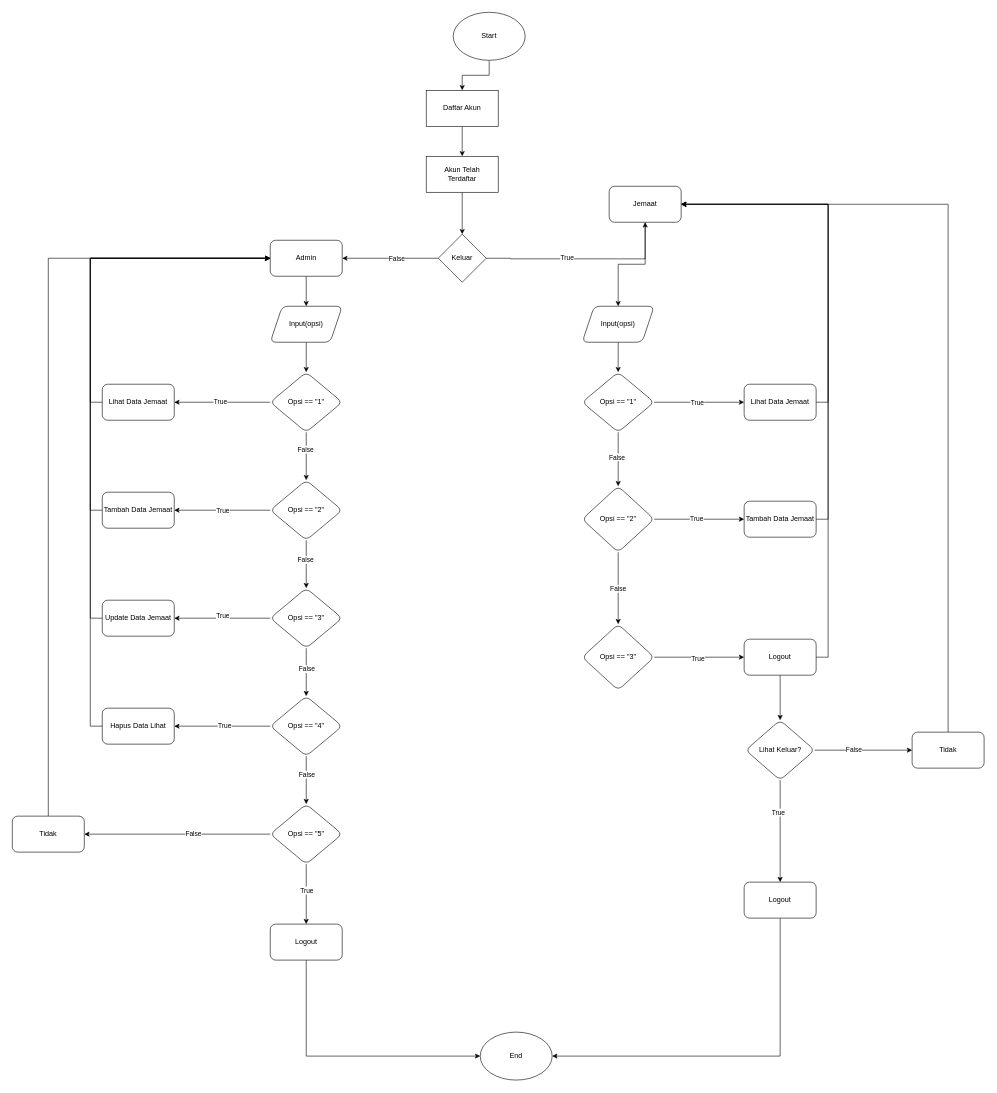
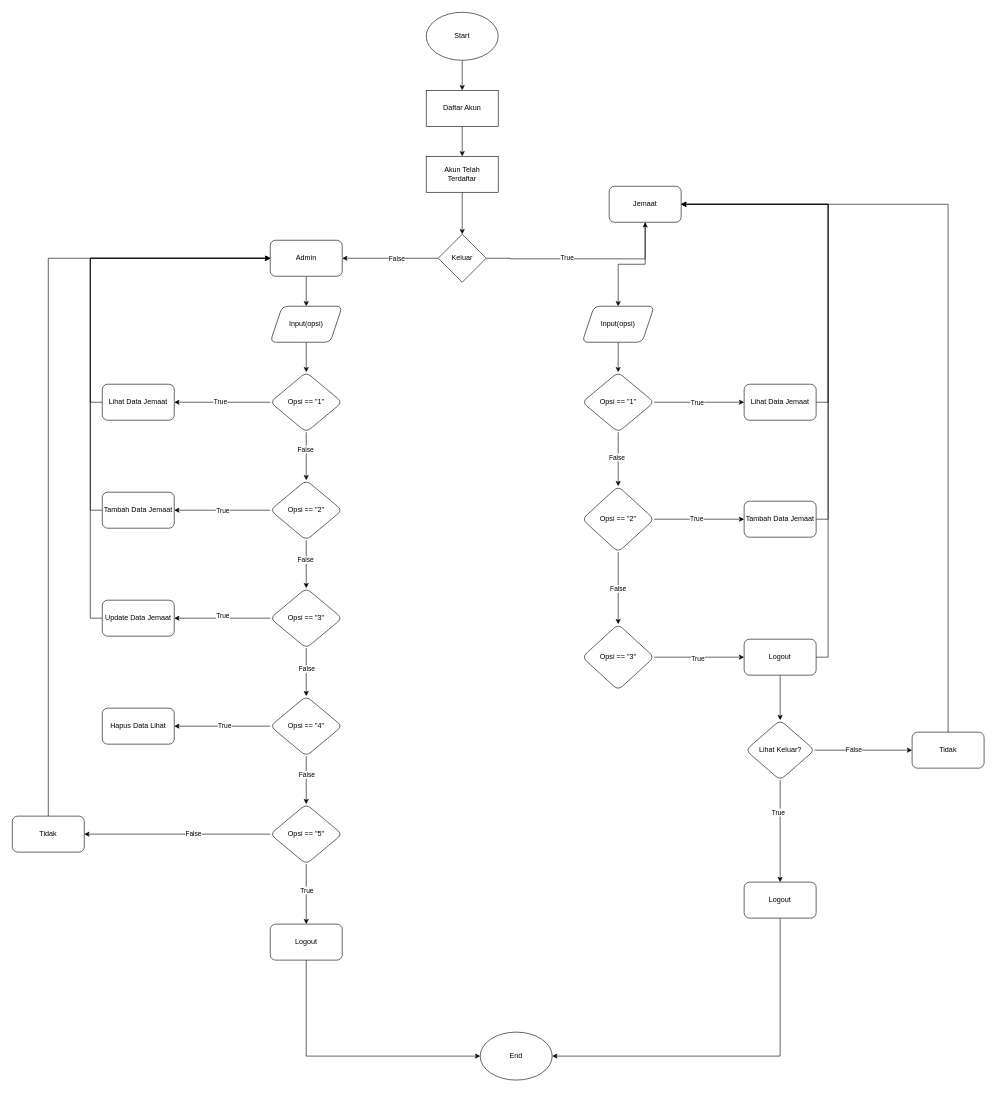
  <mxCell id="0" />
  <mxCell id="1" parent="0" />
  <mxCell id="2" value="" style="edgeStyle=orthogonalEdgeStyle;rounded=0;orthogonalLoop=1;jettySize=auto;html=1;" edge="1" parent="1" source="3" target="5"><mxGeometry relative="1" as="geometry" /></mxCell>
- <mxCell id="3" value="Start" style="ellipse;whiteSpace=wrap;html=1;" parent="1" vertex="1"><mxGeometry x="755" y="20" width="120" height="80" as="geometry" /></mxCell>
+ <mxCell id="3" value="Start" style="ellipse;whiteSpace=wrap;html=1;" parent="1" vertex="1"><mxGeometry x="710" width="120" height="80" as="geometry" y="20" /></mxCell>
  <mxCell id="4" value="" style="edgeStyle=orthogonalEdgeStyle;rounded=0;orthogonalLoop=1;jettySize=auto;html=1;" edge="1" parent="1" source="5" target="7"><mxGeometry relative="1" as="geometry" /></mxCell>
  <mxCell id="5" value="Daftar Akun" style="whiteSpace=wrap;html=1;" vertex="1" parent="1"><mxGeometry x="710" y="150" width="120" height="60" as="geometry" /></mxCell>
  <mxCell id="6" value="" style="edgeStyle=orthogonalEdgeStyle;rounded=0;orthogonalLoop=1;jettySize=auto;html=1;" edge="1" parent="1" source="7" target="12"><mxGeometry relative="1" as="geometry" /></mxCell>
  <mxCell id="7" value="Akun Telah&lt;div&gt;Terdaftar&lt;/div&gt;" style="whiteSpace=wrap;html=1;" vertex="1" parent="1"><mxGeometry x="710" y="260" width="120" height="60" as="geometry" /></mxCell>
  <mxCell id="8" value="" style="edgeStyle=orthogonalEdgeStyle;rounded=0;orthogonalLoop=1;jettySize=auto;html=1;" edge="1" parent="1" source="12" target="16"><mxGeometry relative="1" as="geometry"><mxPoint x="989.984" y="430.048" as="targetPoint" /><Array as="points"><mxPoint x="850" y="430" /><mxPoint x="890" y="431" /></Array></mxGeometry></mxCell>
  <mxCell id="9" value="True" style="edgeLabel;html=1;align=center;verticalAlign=middle;resizable=0;points=[];" vertex="1" connectable="0" parent="8"><mxGeometry x="-0.172" y="2" relative="1" as="geometry"><mxPoint as="offset" /></mxGeometry></mxCell>
  <mxCell id="10" value="" style="edgeStyle=orthogonalEdgeStyle;rounded=0;orthogonalLoop=1;jettySize=auto;html=1;" edge="1" parent="1" source="12" target="14"><mxGeometry relative="1" as="geometry"><mxPoint x="570" y="430" as="targetPoint" /></mxGeometry></mxCell>
  <mxCell id="11" value="False" style="edgeLabel;html=1;align=center;verticalAlign=middle;resizable=0;points=[];" vertex="1" connectable="0" parent="10"><mxGeometry x="-0.129" y="4" relative="1" as="geometry"><mxPoint y="-4" as="offset" /></mxGeometry></mxCell>
  <mxCell id="12" value="Keluar" style="rhombus;whiteSpace=wrap;html=1;" vertex="1" parent="1"><mxGeometry x="730" y="390" width="80" height="80" as="geometry" /></mxCell>
  <mxCell id="13" value="" style="edgeStyle=orthogonalEdgeStyle;rounded=0;orthogonalLoop=1;jettySize=auto;html=1;" edge="1" parent="1" source="14" target="18"><mxGeometry relative="1" as="geometry" /></mxCell>
  <mxCell id="14" value="Admin" style="rounded=1;whiteSpace=wrap;html=1;" vertex="1" parent="1"><mxGeometry x="450" y="400" width="120" height="60" as="geometry" /></mxCell>
  <mxCell id="15" value="" style="edgeStyle=orthogonalEdgeStyle;rounded=0;orthogonalLoop=1;jettySize=auto;html=1;" edge="1" parent="1" source="16" target="20"><mxGeometry relative="1" as="geometry" /></mxCell>
  <mxCell id="16" value="Jemaat" style="rounded=1;whiteSpace=wrap;html=1;" vertex="1" parent="1"><mxGeometry x="1015.004" y="309.998" width="120" height="60" as="geometry" /></mxCell>
  <mxCell id="17" style="edgeStyle=orthogonalEdgeStyle;rounded=0;orthogonalLoop=1;jettySize=auto;html=1;exitX=0.5;exitY=1;exitDx=0;exitDy=0;" edge="1" parent="1" source="18" target="54"><mxGeometry relative="1" as="geometry" /></mxCell>
  <mxCell id="18" value="Input(opsi)" style="shape=parallelogram;perimeter=parallelogramPerimeter;whiteSpace=wrap;html=1;fixedSize=1;rounded=1;" vertex="1" parent="1"><mxGeometry x="450" y="510" width="120" height="60" as="geometry" /></mxCell>
  <mxCell id="19" value="" style="edgeStyle=orthogonalEdgeStyle;rounded=0;orthogonalLoop=1;jettySize=auto;html=1;" edge="1" parent="1" source="20" target="25"><mxGeometry relative="1" as="geometry" /></mxCell>
  <mxCell id="20" value="Input(opsi)" style="shape=parallelogram;perimeter=parallelogramPerimeter;whiteSpace=wrap;html=1;fixedSize=1;rounded=1;" vertex="1" parent="1"><mxGeometry x="970.004" y="509.998" width="120" height="60" as="geometry" /></mxCell>
  <mxCell id="21" value="" style="edgeStyle=orthogonalEdgeStyle;rounded=0;orthogonalLoop=1;jettySize=auto;html=1;" edge="1" parent="1" source="25" target="27"><mxGeometry relative="1" as="geometry" /></mxCell>
  <mxCell id="22" value="True" style="edgeLabel;html=1;align=center;verticalAlign=middle;resizable=0;points=[];" vertex="1" connectable="0" parent="21"><mxGeometry x="-0.059" relative="1" as="geometry"><mxPoint as="offset" /></mxGeometry></mxCell>
  <mxCell id="23" value="" style="edgeStyle=orthogonalEdgeStyle;rounded=0;orthogonalLoop=1;jettySize=auto;html=1;" edge="1" parent="1" source="25" target="32"><mxGeometry relative="1" as="geometry" /></mxCell>
  <mxCell id="24" value="False" style="edgeLabel;html=1;align=center;verticalAlign=middle;resizable=0;points=[];" vertex="1" connectable="0" parent="23"><mxGeometry x="-0.099" y="-3" relative="1" as="geometry"><mxPoint as="offset" /></mxGeometry></mxCell>
  <mxCell id="25" value="Opsi == &quot;1&quot;" style="rhombus;whiteSpace=wrap;html=1;rounded=1;" vertex="1" parent="1"><mxGeometry x="970" y="620" width="120" height="100" as="geometry" /></mxCell>
  <mxCell id="26" style="edgeStyle=orthogonalEdgeStyle;rounded=0;orthogonalLoop=1;jettySize=auto;html=1;exitX=1;exitY=0.5;exitDx=0;exitDy=0;entryX=1;entryY=0.5;entryDx=0;entryDy=0;" edge="1" parent="1" source="27" target="16"><mxGeometry relative="1" as="geometry" /></mxCell>
  <mxCell id="27" value="Lihat Data Jemaat" style="rounded=1;whiteSpace=wrap;html=1;" vertex="1" parent="1"><mxGeometry x="1240" y="640" width="120" height="60" as="geometry" /></mxCell>
  <mxCell id="28" value="" style="edgeStyle=orthogonalEdgeStyle;rounded=0;orthogonalLoop=1;jettySize=auto;html=1;" edge="1" parent="1" source="32" target="34"><mxGeometry relative="1" as="geometry" /></mxCell>
  <mxCell id="29" value="True" style="edgeLabel;html=1;align=center;verticalAlign=middle;resizable=0;points=[];" vertex="1" connectable="0" parent="28"><mxGeometry x="-0.069" y="1" relative="1" as="geometry"><mxPoint as="offset" /></mxGeometry></mxCell>
  <mxCell id="30" value="" style="edgeStyle=orthogonalEdgeStyle;rounded=0;orthogonalLoop=1;jettySize=auto;html=1;" edge="1" parent="1" source="32" target="37"><mxGeometry relative="1" as="geometry" /></mxCell>
  <mxCell id="31" value="False" style="edgeLabel;html=1;align=center;verticalAlign=middle;resizable=0;points=[];" vertex="1" connectable="0" parent="30"><mxGeometry x="-0.001" y="-1" relative="1" as="geometry"><mxPoint as="offset" /></mxGeometry></mxCell>
  <mxCell id="32" value="Opsi == &quot;2&quot;" style="rhombus;whiteSpace=wrap;html=1;rounded=1;" vertex="1" parent="1"><mxGeometry x="970" y="810" width="120" height="110" as="geometry" /></mxCell>
  <mxCell id="33" style="edgeStyle=orthogonalEdgeStyle;rounded=0;orthogonalLoop=1;jettySize=auto;html=1;exitX=1;exitY=0.5;exitDx=0;exitDy=0;entryX=1;entryY=0.5;entryDx=0;entryDy=0;" edge="1" parent="1" source="34" target="16"><mxGeometry relative="1" as="geometry" /></mxCell>
  <mxCell id="34" value="Tambah Data Jemaat" style="rounded=1;whiteSpace=wrap;html=1;" vertex="1" parent="1"><mxGeometry x="1240" y="835" width="120" height="60" as="geometry" /></mxCell>
  <mxCell id="35" value="" style="edgeStyle=orthogonalEdgeStyle;rounded=0;orthogonalLoop=1;jettySize=auto;html=1;" edge="1" parent="1" source="37" target="40"><mxGeometry relative="1" as="geometry" /></mxCell>
  <mxCell id="36" value="True" style="edgeLabel;html=1;align=center;verticalAlign=middle;resizable=0;points=[];" vertex="1" connectable="0" parent="35"><mxGeometry x="-0.046" y="-2" relative="1" as="geometry"><mxPoint as="offset" /></mxGeometry></mxCell>
  <mxCell id="37" value="Opsi == &quot;3&quot;" style="rhombus;whiteSpace=wrap;html=1;rounded=1;" vertex="1" parent="1"><mxGeometry x="970" y="1040" width="120" height="110" as="geometry" /></mxCell>
  <mxCell id="38" value="" style="edgeStyle=orthogonalEdgeStyle;rounded=0;orthogonalLoop=1;jettySize=auto;html=1;" edge="1" parent="1" source="40" target="45"><mxGeometry relative="1" as="geometry" /></mxCell>
  <mxCell id="39" style="edgeStyle=orthogonalEdgeStyle;rounded=0;orthogonalLoop=1;jettySize=auto;html=1;exitX=1;exitY=0.5;exitDx=0;exitDy=0;entryX=1;entryY=0.5;entryDx=0;entryDy=0;" edge="1" parent="1" source="40" target="16"><mxGeometry relative="1" as="geometry" /></mxCell>
  <mxCell id="40" value="Logout" style="whiteSpace=wrap;html=1;rounded=1;" vertex="1" parent="1"><mxGeometry x="1240" y="1065" width="120" height="60" as="geometry" /></mxCell>
  <mxCell id="41" value="" style="edgeStyle=orthogonalEdgeStyle;rounded=0;orthogonalLoop=1;jettySize=auto;html=1;" edge="1" parent="1" source="45" target="47"><mxGeometry relative="1" as="geometry" /></mxCell>
  <mxCell id="42" value="True" style="edgeLabel;html=1;align=center;verticalAlign=middle;resizable=0;points=[];" vertex="1" connectable="0" parent="41"><mxGeometry x="-0.389" y="-4" relative="1" as="geometry"><mxPoint y="1" as="offset" /></mxGeometry></mxCell>
  <mxCell id="43" value="" style="edgeStyle=orthogonalEdgeStyle;rounded=0;orthogonalLoop=1;jettySize=auto;html=1;" edge="1" parent="1" source="45" target="49"><mxGeometry relative="1" as="geometry" /></mxCell>
  <mxCell id="44" value="False" style="edgeLabel;html=1;align=center;verticalAlign=middle;resizable=0;points=[];" vertex="1" connectable="0" parent="43"><mxGeometry x="-0.206" y="1" relative="1" as="geometry"><mxPoint as="offset" /></mxGeometry></mxCell>
  <mxCell id="45" value="Lihat Keluar?" style="rhombus;whiteSpace=wrap;html=1;rounded=1;" vertex="1" parent="1"><mxGeometry x="1242.5" y="1200" width="115" height="100" as="geometry" /></mxCell>
  <mxCell id="46" style="edgeStyle=orthogonalEdgeStyle;rounded=0;orthogonalLoop=1;jettySize=auto;html=1;exitX=0.5;exitY=1;exitDx=0;exitDy=0;entryX=1;entryY=0.5;entryDx=0;entryDy=0;" edge="1" parent="1" source="47" target="87"><mxGeometry relative="1" as="geometry" /></mxCell>
  <mxCell id="47" value="Logout" style="whiteSpace=wrap;html=1;rounded=1;" vertex="1" parent="1"><mxGeometry x="1240" y="1470" width="120" height="60" as="geometry" /></mxCell>
  <mxCell id="48" style="edgeStyle=orthogonalEdgeStyle;rounded=0;orthogonalLoop=1;jettySize=auto;html=1;exitX=0.5;exitY=0;exitDx=0;exitDy=0;entryX=1;entryY=0.5;entryDx=0;entryDy=0;" edge="1" parent="1" source="49" target="16"><mxGeometry relative="1" as="geometry" /></mxCell>
  <mxCell id="49" value="Tidak" style="whiteSpace=wrap;html=1;rounded=1;" vertex="1" parent="1"><mxGeometry x="1520" y="1220" width="120" height="60" as="geometry" /></mxCell>
  <mxCell id="50" value="" style="edgeStyle=orthogonalEdgeStyle;rounded=0;orthogonalLoop=1;jettySize=auto;html=1;" edge="1" parent="1" source="54" target="59"><mxGeometry relative="1" as="geometry" /></mxCell>
  <mxCell id="51" value="False" style="edgeLabel;html=1;align=center;verticalAlign=middle;resizable=0;points=[];" vertex="1" connectable="0" parent="50"><mxGeometry x="-0.292" y="-2" relative="1" as="geometry"><mxPoint as="offset" /></mxGeometry></mxCell>
  <mxCell id="52" style="edgeStyle=orthogonalEdgeStyle;rounded=0;orthogonalLoop=1;jettySize=auto;html=1;exitX=0;exitY=0.5;exitDx=0;exitDy=0;entryX=1;entryY=0.5;entryDx=0;entryDy=0;" edge="1" parent="1" source="54" target="76"><mxGeometry relative="1" as="geometry" /></mxCell>
  <mxCell id="53" value="True" style="edgeLabel;html=1;align=center;verticalAlign=middle;resizable=0;points=[];" vertex="1" connectable="0" parent="52"><mxGeometry x="0.049" y="-2" relative="1" as="geometry"><mxPoint as="offset" /></mxGeometry></mxCell>
  <mxCell id="54" value="Opsi == &quot;1&quot;" style="rhombus;whiteSpace=wrap;html=1;rounded=1;" vertex="1" parent="1"><mxGeometry x="450" y="620" width="120" height="100" as="geometry" /></mxCell>
  <mxCell id="55" value="" style="edgeStyle=orthogonalEdgeStyle;rounded=0;orthogonalLoop=1;jettySize=auto;html=1;" edge="1" parent="1" source="59" target="64"><mxGeometry relative="1" as="geometry" /></mxCell>
  <mxCell id="56" value="False" style="edgeLabel;html=1;align=center;verticalAlign=middle;resizable=0;points=[];" vertex="1" connectable="0" parent="55"><mxGeometry x="-0.196" y="-2" relative="1" as="geometry"><mxPoint as="offset" /></mxGeometry></mxCell>
  <mxCell id="57" style="edgeStyle=orthogonalEdgeStyle;rounded=0;orthogonalLoop=1;jettySize=auto;html=1;exitX=0;exitY=0.5;exitDx=0;exitDy=0;entryX=1;entryY=0.5;entryDx=0;entryDy=0;" edge="1" parent="1" source="59" target="78"><mxGeometry relative="1" as="geometry" /></mxCell>
  <mxCell id="58" value="True" style="edgeLabel;html=1;align=center;verticalAlign=middle;resizable=0;points=[];" vertex="1" connectable="0" parent="57"><mxGeometry x="-0.098" y="-1" relative="1" as="geometry"><mxPoint x="-8" y="1" as="offset" /></mxGeometry></mxCell>
  <mxCell id="59" value="Opsi == &quot;2&quot;" style="rhombus;whiteSpace=wrap;html=1;rounded=1;" vertex="1" parent="1"><mxGeometry x="450" y="800" width="120" height="100" as="geometry" /></mxCell>
  <mxCell id="60" value="" style="edgeStyle=orthogonalEdgeStyle;rounded=0;orthogonalLoop=1;jettySize=auto;html=1;" edge="1" parent="1" source="64" target="69"><mxGeometry relative="1" as="geometry" /></mxCell>
  <mxCell id="61" value="False" style="edgeLabel;html=1;align=center;verticalAlign=middle;resizable=0;points=[];" vertex="1" connectable="0" parent="60"><mxGeometry x="-0.149" relative="1" as="geometry"><mxPoint as="offset" /></mxGeometry></mxCell>
  <mxCell id="62" style="edgeStyle=orthogonalEdgeStyle;rounded=0;orthogonalLoop=1;jettySize=auto;html=1;exitX=0;exitY=0.5;exitDx=0;exitDy=0;entryX=1;entryY=0.5;entryDx=0;entryDy=0;" edge="1" parent="1" source="64" target="84"><mxGeometry relative="1" as="geometry" /></mxCell>
  <mxCell id="63" value="True" style="edgeLabel;html=1;align=center;verticalAlign=middle;resizable=0;points=[];" vertex="1" connectable="0" parent="62"><mxGeometry x="-0.002" y="-4" relative="1" as="geometry"><mxPoint as="offset" /></mxGeometry></mxCell>
  <mxCell id="64" value="Opsi == &quot;3&quot;" style="rhombus;whiteSpace=wrap;html=1;rounded=1;" vertex="1" parent="1"><mxGeometry x="450" y="980" width="120" height="100" as="geometry" /></mxCell>
  <mxCell id="65" value="" style="edgeStyle=orthogonalEdgeStyle;rounded=0;orthogonalLoop=1;jettySize=auto;html=1;" edge="1" parent="1" source="69" target="74"><mxGeometry relative="1" as="geometry" /></mxCell>
  <mxCell id="66" value="False" style="edgeLabel;html=1;align=center;verticalAlign=middle;resizable=0;points=[];" vertex="1" connectable="0" parent="65"><mxGeometry x="-0.258" relative="1" as="geometry"><mxPoint as="offset" /></mxGeometry></mxCell>
  <mxCell id="67" style="edgeStyle=orthogonalEdgeStyle;rounded=0;orthogonalLoop=1;jettySize=auto;html=1;exitX=0;exitY=0.5;exitDx=0;exitDy=0;" edge="1" parent="1" source="69" target="82"><mxGeometry relative="1" as="geometry" /></mxCell>
  <mxCell id="68" value="True" style="edgeLabel;html=1;align=center;verticalAlign=middle;resizable=0;points=[];" vertex="1" connectable="0" parent="67"><mxGeometry x="-0.04" y="-1" relative="1" as="geometry"><mxPoint as="offset" /></mxGeometry></mxCell>
  <mxCell id="69" value="Opsi == &quot;4&quot;" style="rhombus;whiteSpace=wrap;html=1;rounded=1;" vertex="1" parent="1"><mxGeometry x="450" y="1160" width="120" height="100" as="geometry" /></mxCell>
  <mxCell id="70" style="edgeStyle=orthogonalEdgeStyle;rounded=0;orthogonalLoop=1;jettySize=auto;html=1;exitX=0;exitY=0.5;exitDx=0;exitDy=0;entryX=1;entryY=0.5;entryDx=0;entryDy=0;" edge="1" parent="1" source="74" target="80"><mxGeometry relative="1" as="geometry" /></mxCell>
  <mxCell id="71" value="False" style="edgeLabel;html=1;align=center;verticalAlign=middle;resizable=0;points=[];" vertex="1" connectable="0" parent="70"><mxGeometry x="-0.167" y="-1" relative="1" as="geometry"><mxPoint as="offset" /></mxGeometry></mxCell>
  <mxCell id="72" value="" style="edgeStyle=orthogonalEdgeStyle;rounded=0;orthogonalLoop=1;jettySize=auto;html=1;" edge="1" parent="1" source="74" target="86"><mxGeometry relative="1" as="geometry" /></mxCell>
  <mxCell id="73" value="True" style="edgeLabel;html=1;align=center;verticalAlign=middle;resizable=0;points=[];" vertex="1" connectable="0" parent="72"><mxGeometry x="-0.132" relative="1" as="geometry"><mxPoint as="offset" /></mxGeometry></mxCell>
  <mxCell id="74" value="Opsi == &quot;5&quot;" style="rhombus;whiteSpace=wrap;html=1;rounded=1;" vertex="1" parent="1"><mxGeometry x="450" y="1340" width="120" height="100" as="geometry" /></mxCell>
  <mxCell id="75" style="edgeStyle=orthogonalEdgeStyle;rounded=0;orthogonalLoop=1;jettySize=auto;html=1;exitX=0;exitY=0.5;exitDx=0;exitDy=0;entryX=0;entryY=0.5;entryDx=0;entryDy=0;" edge="1" parent="1" source="76" target="14"><mxGeometry relative="1" as="geometry" /></mxCell>
  <mxCell id="76" value="Lihat Data Jemaat" style="rounded=1;whiteSpace=wrap;html=1;" vertex="1" parent="1"><mxGeometry x="170" y="640" width="120" height="60" as="geometry" /></mxCell>
  <mxCell id="77" style="edgeStyle=orthogonalEdgeStyle;rounded=0;orthogonalLoop=1;jettySize=auto;html=1;exitX=0;exitY=0.5;exitDx=0;exitDy=0;entryX=0;entryY=0.5;entryDx=0;entryDy=0;" edge="1" parent="1" source="78" target="14"><mxGeometry relative="1" as="geometry" /></mxCell>
  <mxCell id="78" value="Tambah Data Jemaat" style="rounded=1;whiteSpace=wrap;html=1;" vertex="1" parent="1"><mxGeometry x="170" y="820" width="120" height="60" as="geometry" /></mxCell>
  <mxCell id="79" style="edgeStyle=orthogonalEdgeStyle;rounded=0;orthogonalLoop=1;jettySize=auto;html=1;exitX=0.5;exitY=0;exitDx=0;exitDy=0;entryX=0;entryY=0.5;entryDx=0;entryDy=0;" edge="1" parent="1" source="80" target="14"><mxGeometry relative="1" as="geometry" /></mxCell>
  <mxCell id="80" value="Tidak" style="rounded=1;whiteSpace=wrap;html=1;" vertex="1" parent="1"><mxGeometry x="20" y="1360" width="120" height="60" as="geometry" /></mxCell>
- <mxCell id="81" style="edgeStyle=orthogonalEdgeStyle;rounded=0;orthogonalLoop=1;jettySize=auto;html=1;exitX=0;exitY=0.5;exitDx=0;exitDy=0;entryX=0;entryY=0.5;entryDx=0;entryDy=0;" edge="1" parent="1" source="82" target="14"><mxGeometry relative="1" as="geometry" /></mxCell>
  <mxCell id="82" value="Hapus Data Lihat" style="rounded=1;whiteSpace=wrap;html=1;" vertex="1" parent="1"><mxGeometry x="170" y="1180" width="120" height="60" as="geometry" /></mxCell>
  <mxCell id="83" style="edgeStyle=orthogonalEdgeStyle;rounded=0;orthogonalLoop=1;jettySize=auto;html=1;exitX=0;exitY=0.5;exitDx=0;exitDy=0;entryX=0;entryY=0.5;entryDx=0;entryDy=0;" edge="1" parent="1" source="84" target="14"><mxGeometry relative="1" as="geometry" /></mxCell>
  <mxCell id="84" value="Update Data Jemaat" style="rounded=1;whiteSpace=wrap;html=1;" vertex="1" parent="1"><mxGeometry x="170" y="1000" width="120" height="60" as="geometry" /></mxCell>
  <mxCell id="85" style="edgeStyle=orthogonalEdgeStyle;rounded=0;orthogonalLoop=1;jettySize=auto;html=1;exitX=0.5;exitY=1;exitDx=0;exitDy=0;entryX=0;entryY=0.5;entryDx=0;entryDy=0;" edge="1" parent="1" source="86" target="87"><mxGeometry relative="1" as="geometry" /></mxCell>
  <mxCell id="86" value="Logout" style="whiteSpace=wrap;html=1;rounded=1;" vertex="1" parent="1"><mxGeometry x="450" y="1540" width="120" height="60" as="geometry" /></mxCell>
  <mxCell id="87" value="End" style="ellipse;whiteSpace=wrap;html=1;" vertex="1" parent="1"><mxGeometry x="800" y="1720" width="120" height="80" as="geometry" /></mxCell>
